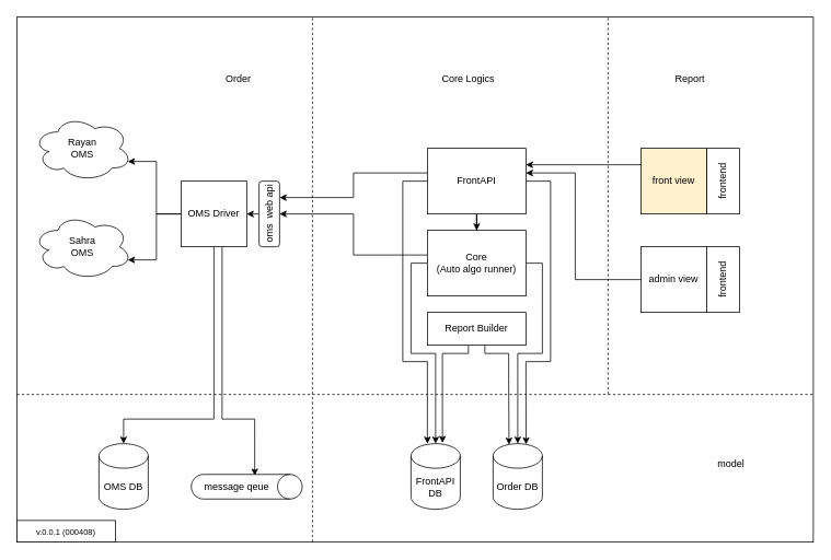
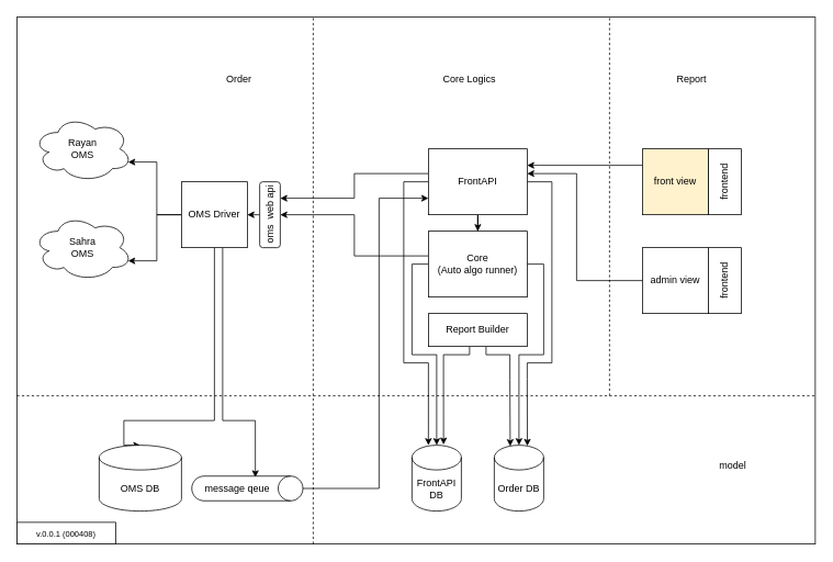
  <mxCell id="0" />
  <mxCell id="1" parent="0" />
  <mxCell id="2" value="" style="rounded=0;whiteSpace=wrap;html=1;" vertex="1" parent="1"><mxGeometry width="970" height="640" as="geometry" x="20" y="20" /></mxCell>
  <mxCell id="3" value="" style="group" connectable="0" vertex="1" parent="1"><mxGeometry x="780" y="300" width="120" height="80" as="geometry" /></mxCell>
  <mxCell id="4" value="admin view" style="rounded=0;whiteSpace=wrap;html=1;" vertex="1" parent="3"><mxGeometry width="80" height="80" as="geometry" /></mxCell>
  <mxCell id="5" value="frontend" style="rounded=0;whiteSpace=wrap;html=1;horizontal=0;" vertex="1" parent="3"><mxGeometry x="80" width="40" height="80" as="geometry" /></mxCell>
  <mxCell id="6" value="" style="group" connectable="0" vertex="1" parent="1"><mxGeometry x="780" y="180" width="120" height="80" as="geometry" /></mxCell>
  <mxCell id="7" value="frontend" style="rounded=0;whiteSpace=wrap;html=1;horizontal=0;" vertex="1" parent="6"><mxGeometry x="80" width="40" height="80" as="geometry" /></mxCell>
  <mxCell id="8" value="front view" style="rounded=0;whiteSpace=wrap;html=1;fillColor=#fff2cc;" vertex="1" parent="6"><mxGeometry width="80" height="80" as="geometry" /></mxCell>
  <mxCell id="9" style="edgeStyle=orthogonalEdgeStyle;rounded=0;orthogonalLoop=1;jettySize=auto;html=1;entryX=0.67;entryY=0.01;entryDx=0;entryDy=0;entryPerimeter=0;" edge="1" parent="1" source="13" target="18"><mxGeometry relative="1" as="geometry"><Array as="points"><mxPoint x="670" y="220" /><mxPoint x="670" y="440" /><mxPoint x="640" y="440" /><mxPoint x="640" y="460" /><mxPoint x="640" y="460" /></Array></mxGeometry></mxCell>
  <mxCell id="10" style="edgeStyle=orthogonalEdgeStyle;rounded=0;orthogonalLoop=1;jettySize=auto;html=1;entryX=0.333;entryY=0;entryDx=0;entryDy=0;entryPerimeter=0;" edge="1" parent="1" source="13" target="34"><mxGeometry relative="1" as="geometry"><Array as="points"><mxPoint x="490" y="220" /><mxPoint x="490" y="440" /><mxPoint x="520" y="440" /></Array></mxGeometry></mxCell>
  <mxCell id="11" value="" style="edgeStyle=orthogonalEdgeStyle;rounded=0;orthogonalLoop=1;jettySize=auto;html=1;" edge="1" parent="1" source="13" target="17"><mxGeometry relative="1" as="geometry" /></mxCell>
  <mxCell id="12" style="edgeStyle=orthogonalEdgeStyle;rounded=0;orthogonalLoop=1;jettySize=auto;html=1;entryX=1;entryY=0.25;entryDx=0;entryDy=0;" edge="1" parent="1" source="13" target="43"><mxGeometry relative="1" as="geometry"><Array as="points"><mxPoint x="430" y="210" /><mxPoint x="430" y="240" /></Array></mxGeometry></mxCell>
  <mxCell id="13" value="FrontAPI" style="rounded=0;whiteSpace=wrap;html=1;rotation=0;" vertex="1" parent="1"><mxGeometry x="520" y="180" width="120" height="80" as="geometry" /></mxCell>
  <mxCell id="14" style="edgeStyle=orthogonalEdgeStyle;rounded=0;orthogonalLoop=1;jettySize=auto;html=1;entryX=0.5;entryY=0;entryDx=0;entryDy=0;entryPerimeter=0;" edge="1" parent="1" source="17" target="18"><mxGeometry relative="1" as="geometry"><Array as="points"><mxPoint x="660" y="320" /><mxPoint x="660" y="430" /><mxPoint x="630" y="430" /></Array></mxGeometry></mxCell>
  <mxCell id="15" style="edgeStyle=orthogonalEdgeStyle;rounded=0;orthogonalLoop=1;jettySize=auto;html=1;entryX=0.5;entryY=0;entryDx=0;entryDy=0;entryPerimeter=0;" edge="1" parent="1" source="17" target="34"><mxGeometry relative="1" as="geometry"><Array as="points"><mxPoint x="500" y="320" /><mxPoint x="500" y="430" /><mxPoint x="530" y="430" /></Array></mxGeometry></mxCell>
  <mxCell id="16" style="edgeStyle=orthogonalEdgeStyle;rounded=0;orthogonalLoop=1;jettySize=auto;html=1;entryX=1;entryY=0.5;entryDx=0;entryDy=0;" edge="1" parent="1" source="17" target="43"><mxGeometry relative="1" as="geometry"><Array as="points"><mxPoint x="430" y="310" /><mxPoint x="430" y="260" /></Array></mxGeometry></mxCell>
  <mxCell id="17" value="Core&lt;br&gt;(Auto algo runner)" style="rounded=0;whiteSpace=wrap;html=1;rotation=0;" vertex="1" parent="1"><mxGeometry x="520" y="280" width="120" height="80" as="geometry" /></mxCell>
  <mxCell id="18" value="Order DB" style="shape=cylinder3;whiteSpace=wrap;html=1;boundedLbl=1;backgroundOutline=1;size=15;" vertex="1" parent="1"><mxGeometry x="600" y="540" width="60" height="80" as="geometry" /></mxCell>
  <mxCell id="19" value="" style="endArrow=none;dashed=1;html=1;rounded=0;" edge="1" parent="1"><mxGeometry width="50" height="50" relative="1" as="geometry"><mxPoint x="740" y="480" as="sourcePoint" /><mxPoint x="740" as="targetPoint" y="20" /></mxGeometry></mxCell>
  <mxCell id="20" value="" style="endArrow=none;dashed=1;html=1;rounded=0;" edge="1" parent="1"><mxGeometry width="50" height="50" relative="1" as="geometry"><mxPoint x="380" y="660" as="sourcePoint" /><mxPoint x="380" as="targetPoint" y="20" /></mxGeometry></mxCell>
  <mxCell id="21" style="edgeStyle=orthogonalEdgeStyle;rounded=0;orthogonalLoop=1;jettySize=auto;html=1;entryX=0.96;entryY=0.7;entryDx=0;entryDy=0;entryPerimeter=0;" edge="1" parent="1" source="25" target="26"><mxGeometry relative="1" as="geometry" /></mxCell>
  <mxCell id="22" style="edgeStyle=orthogonalEdgeStyle;rounded=0;orthogonalLoop=1;jettySize=auto;html=1;entryX=0.96;entryY=0.7;entryDx=0;entryDy=0;entryPerimeter=0;" edge="1" parent="1" source="25" target="27"><mxGeometry relative="1" as="geometry"><mxPoint x="155.2" y="316" as="targetPoint" /><Array as="points"><mxPoint x="190" y="260" /><mxPoint x="190" y="316" /></Array></mxGeometry></mxCell>
  <mxCell id="23" style="edgeStyle=orthogonalEdgeStyle;rounded=0;orthogonalLoop=1;jettySize=auto;html=1;entryX=0.5;entryY=0;entryDx=0;entryDy=0;entryPerimeter=0;" edge="1" parent="1" source="25" target="37"><mxGeometry relative="1" as="geometry"><Array as="points"><mxPoint x="260" y="510" /><mxPoint x="150" y="510" /></Array></mxGeometry></mxCell>
  <mxCell id="24" style="edgeStyle=orthogonalEdgeStyle;rounded=0;orthogonalLoop=1;jettySize=auto;html=1;entryX=0.05;entryY=0.428;entryDx=0;entryDy=0;entryPerimeter=0;" edge="1" parent="1" source="25" target="41"><mxGeometry relative="1" as="geometry"><mxPoint x="190" y="520" as="targetPoint" /><Array as="points"><mxPoint x="270" y="510" /><mxPoint x="310" y="510" /></Array></mxGeometry></mxCell>
  <mxCell id="25" value="OMS Driver" style="rounded=0;whiteSpace=wrap;html=1;" vertex="1" parent="1"><mxGeometry x="220" y="220" width="80" height="80" as="geometry" /></mxCell>
  <mxCell id="26" value="Rayan&lt;br&gt;OMS" style="ellipse;shape=cloud;whiteSpace=wrap;html=1;" vertex="1" parent="1"><mxGeometry x="40" y="140" width="120" height="80" as="geometry" /></mxCell>
  <mxCell id="27" value="Sahra&lt;br&gt;OMS" style="ellipse;shape=cloud;whiteSpace=wrap;html=1;" vertex="1" parent="1"><mxGeometry x="40" y="260" width="120" height="80" as="geometry" /></mxCell>
  <mxCell id="28" value="Core Logics" style="text;html=1;strokeColor=none;fillColor=none;align=center;verticalAlign=middle;whiteSpace=wrap;rounded=0;" vertex="1" parent="1"><mxGeometry x="520" y="80" width="100" height="30" as="geometry" /></mxCell>
  <mxCell id="29" value="Report" style="text;html=1;strokeColor=none;fillColor=none;align=center;verticalAlign=middle;whiteSpace=wrap;rounded=0;" vertex="1" parent="1"><mxGeometry x="790" y="80" width="100" height="30" as="geometry" /></mxCell>
  <mxCell id="30" value="Order" style="text;html=1;strokeColor=none;fillColor=none;align=center;verticalAlign=middle;whiteSpace=wrap;rounded=0;" vertex="1" parent="1"><mxGeometry x="240" y="80" width="100" height="30" as="geometry" /></mxCell>
  <mxCell id="31" style="edgeStyle=orthogonalEdgeStyle;rounded=0;orthogonalLoop=1;jettySize=auto;html=1;entryX=0.323;entryY=0.015;entryDx=0;entryDy=0;entryPerimeter=0;" edge="1" parent="1" source="33" target="18"><mxGeometry relative="1" as="geometry"><Array as="points"><mxPoint x="590" y="430" /><mxPoint x="619" y="430" /><mxPoint x="619" y="461" /></Array></mxGeometry></mxCell>
  <mxCell id="32" style="edgeStyle=orthogonalEdgeStyle;rounded=0;orthogonalLoop=1;jettySize=auto;html=1;entryX=0.639;entryY=-0.01;entryDx=0;entryDy=0;entryPerimeter=0;" edge="1" parent="1" source="33" target="34"><mxGeometry relative="1" as="geometry"><mxPoint x="540" y="460" as="targetPoint" /><Array as="points"><mxPoint x="570" y="430" /><mxPoint x="538" y="430" /></Array></mxGeometry></mxCell>
  <mxCell id="33" value="Report Builder" style="rounded=0;whiteSpace=wrap;html=1;" vertex="1" parent="1"><mxGeometry x="520" y="380" width="120" height="40" as="geometry" /></mxCell>
  <mxCell id="34" value="FrontAPI DB" style="shape=cylinder3;whiteSpace=wrap;html=1;boundedLbl=1;backgroundOutline=1;size=15;" vertex="1" parent="1"><mxGeometry x="500" y="540" width="60" height="80" as="geometry" /></mxCell>
  <mxCell id="35" style="edgeStyle=orthogonalEdgeStyle;rounded=0;orthogonalLoop=1;jettySize=auto;html=1;entryX=1;entryY=0.25;entryDx=0;entryDy=0;" edge="1" parent="1" source="8" target="13"><mxGeometry relative="1" as="geometry"><mxPoint x="640" y="110" as="targetPoint" /><Array as="points"><mxPoint x="740" y="200" /><mxPoint x="740" y="200" /></Array></mxGeometry></mxCell>
  <mxCell id="36" style="edgeStyle=orthogonalEdgeStyle;rounded=0;orthogonalLoop=1;jettySize=auto;html=1;" edge="1" parent="1" source="4" target="13"><mxGeometry relative="1" as="geometry"><Array as="points"><mxPoint x="700" y="340" /><mxPoint x="700" y="210" /></Array></mxGeometry></mxCell>
- <mxCell id="37" value="OMS DB" style="shape=cylinder3;whiteSpace=wrap;html=1;boundedLbl=1;backgroundOutline=1;size=15;" vertex="1" parent="1"><mxGeometry x="120" y="540" width="60" height="80" as="geometry" /></mxCell>
+ <mxCell id="37" value="OMS DB" style="shape=cylinder3;whiteSpace=wrap;html=1;boundedLbl=1;backgroundOutline=1;size=15;" vertex="1" parent="1"><mxGeometry x="120" y="540" width="100" height="80" as="geometry" /></mxCell>
  <mxCell id="38" value="" style="endArrow=none;dashed=1;html=1;rounded=0;" edge="1" parent="1"><mxGeometry width="50" height="50" relative="1" as="geometry"><mxPoint y="480" as="sourcePoint" x="20" /><mxPoint x="990" y="480" as="targetPoint" /></mxGeometry></mxCell>
  <mxCell id="39" value="model" style="text;html=1;strokeColor=none;fillColor=none;align=center;verticalAlign=middle;whiteSpace=wrap;rounded=0;" vertex="1" parent="1"><mxGeometry x="860" y="550" width="60" height="30" as="geometry" /></mxCell>
+ <mxCell id="40" style="edgeStyle=orthogonalEdgeStyle;rounded=0;orthogonalLoop=1;jettySize=auto;html=1;entryX=0;entryY=0.75;entryDx=0;entryDy=0;" edge="1" parent="1" source="41" target="13"><mxGeometry relative="1" as="geometry"><Array as="points"><mxPoint x="460" y="593" /><mxPoint x="460" y="240" /></Array></mxGeometry></mxCell>
  <mxCell id="41" value="message qeue" style="shape=cylinder3;whiteSpace=wrap;html=1;boundedLbl=1;backgroundOutline=1;size=15;rotation=90;horizontal=0;" vertex="1" parent="1"><mxGeometry x="285" y="525" width="30" height="135" as="geometry" /></mxCell>
  <mxCell id="42" style="edgeStyle=orthogonalEdgeStyle;rounded=0;orthogonalLoop=1;jettySize=auto;html=1;entryX=1;entryY=0.5;entryDx=0;entryDy=0;" edge="1" parent="1" source="43" target="25"><mxGeometry relative="1" as="geometry"><Array as="points"><mxPoint x="300" y="260" /><mxPoint x="300" y="260" /></Array></mxGeometry></mxCell>
  <mxCell id="43" value="oms&amp;nbsp; web api" style="whiteSpace=wrap;html=1;horizontal=0;rounded=1;" vertex="1" parent="1"><mxGeometry x="315" y="220" width="25" height="80" as="geometry" /></mxCell>
  <mxCell id="44" value="&lt;font style=&quot;font-size: 10px;&quot;&gt;v.0.0.1 (000408)&lt;/font&gt;" style="rounded=0;whiteSpace=wrap;html=1;fontSize=8;" vertex="1" parent="1"><mxGeometry y="633.684" width="120" height="26.316" as="geometry" x="20" /></mxCell>
